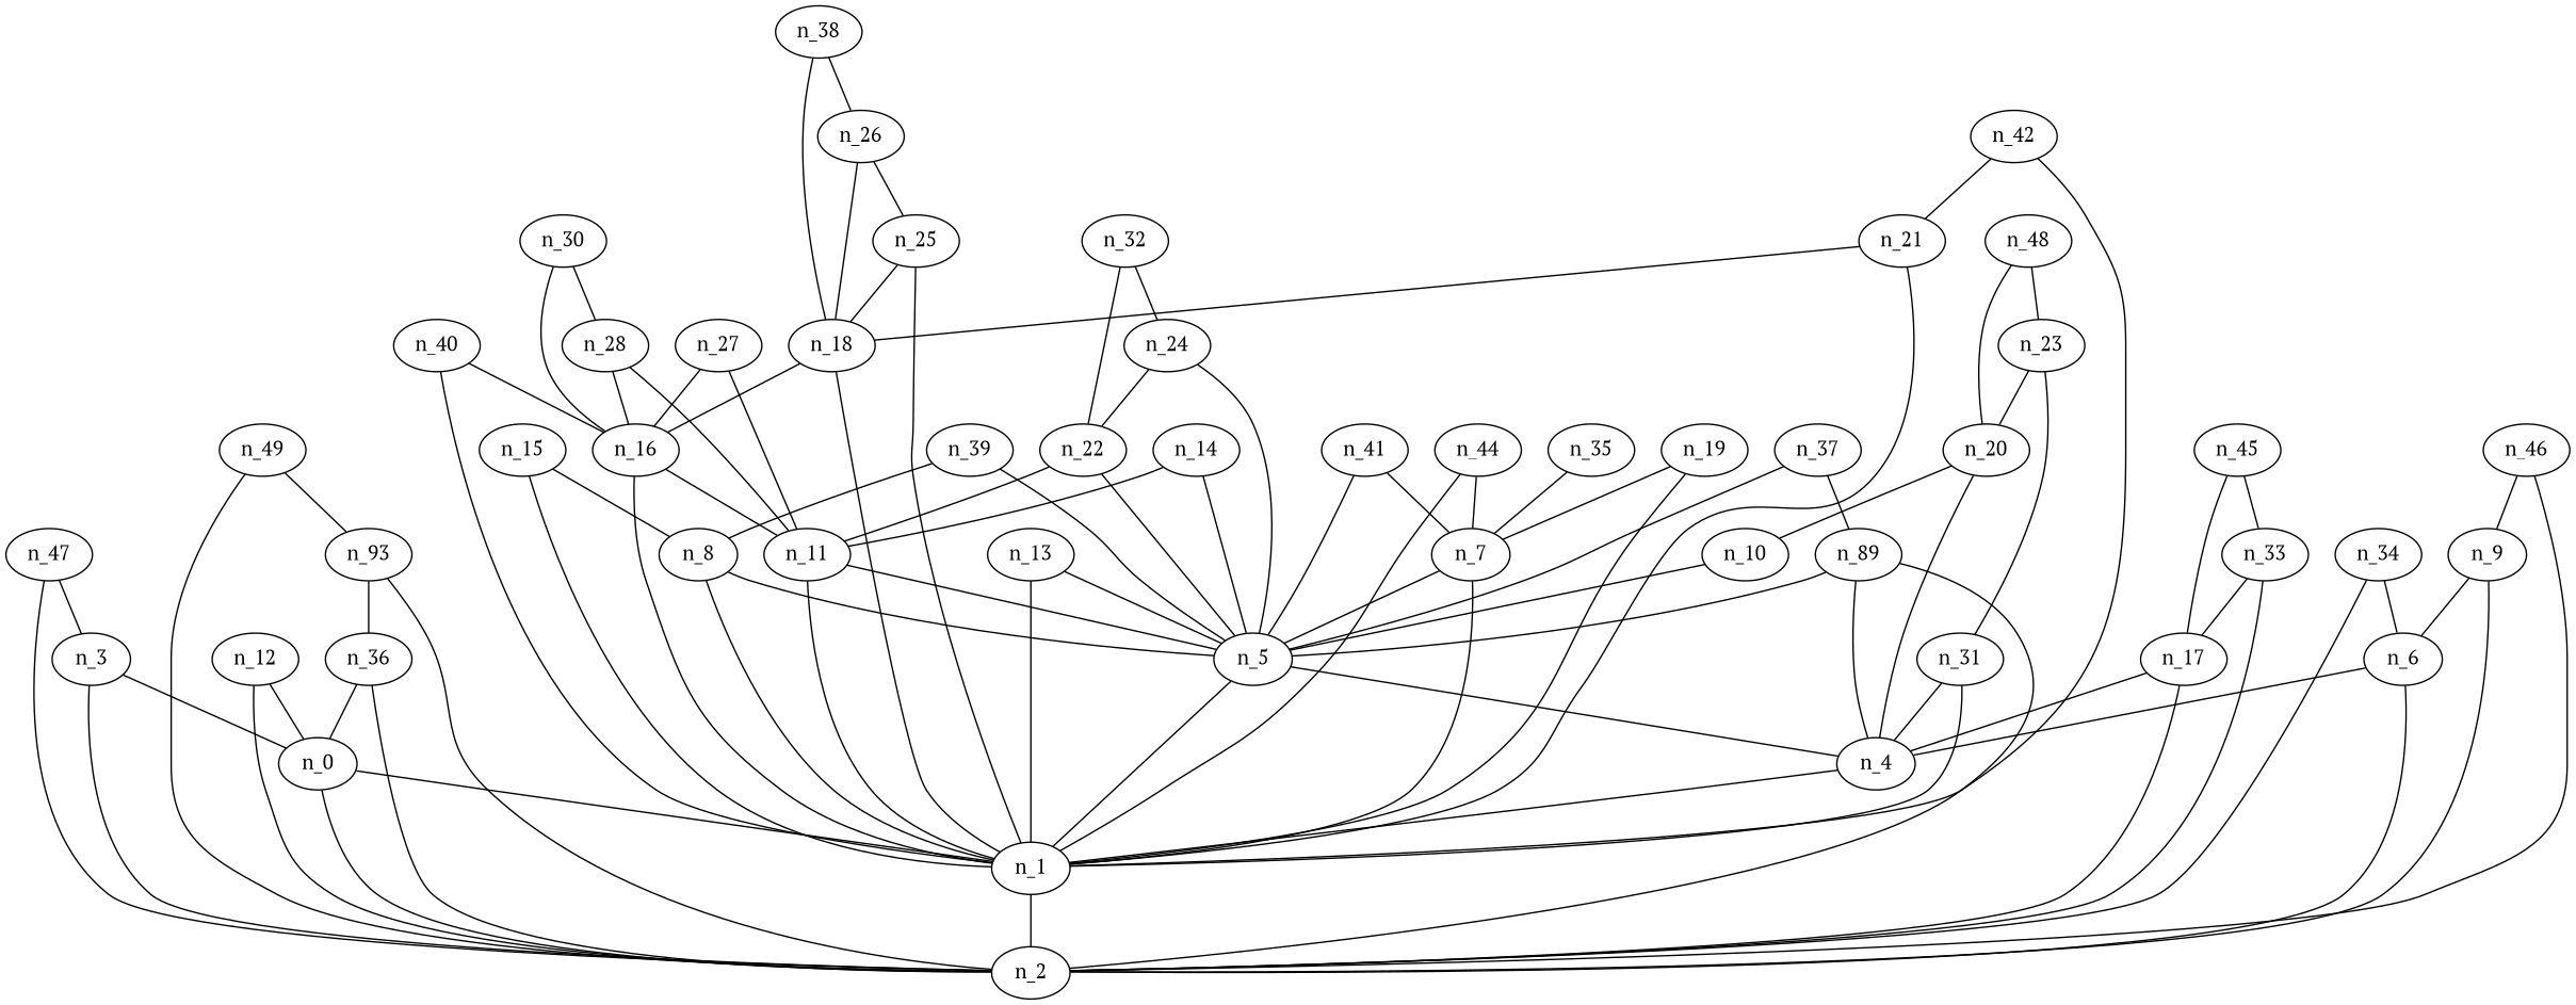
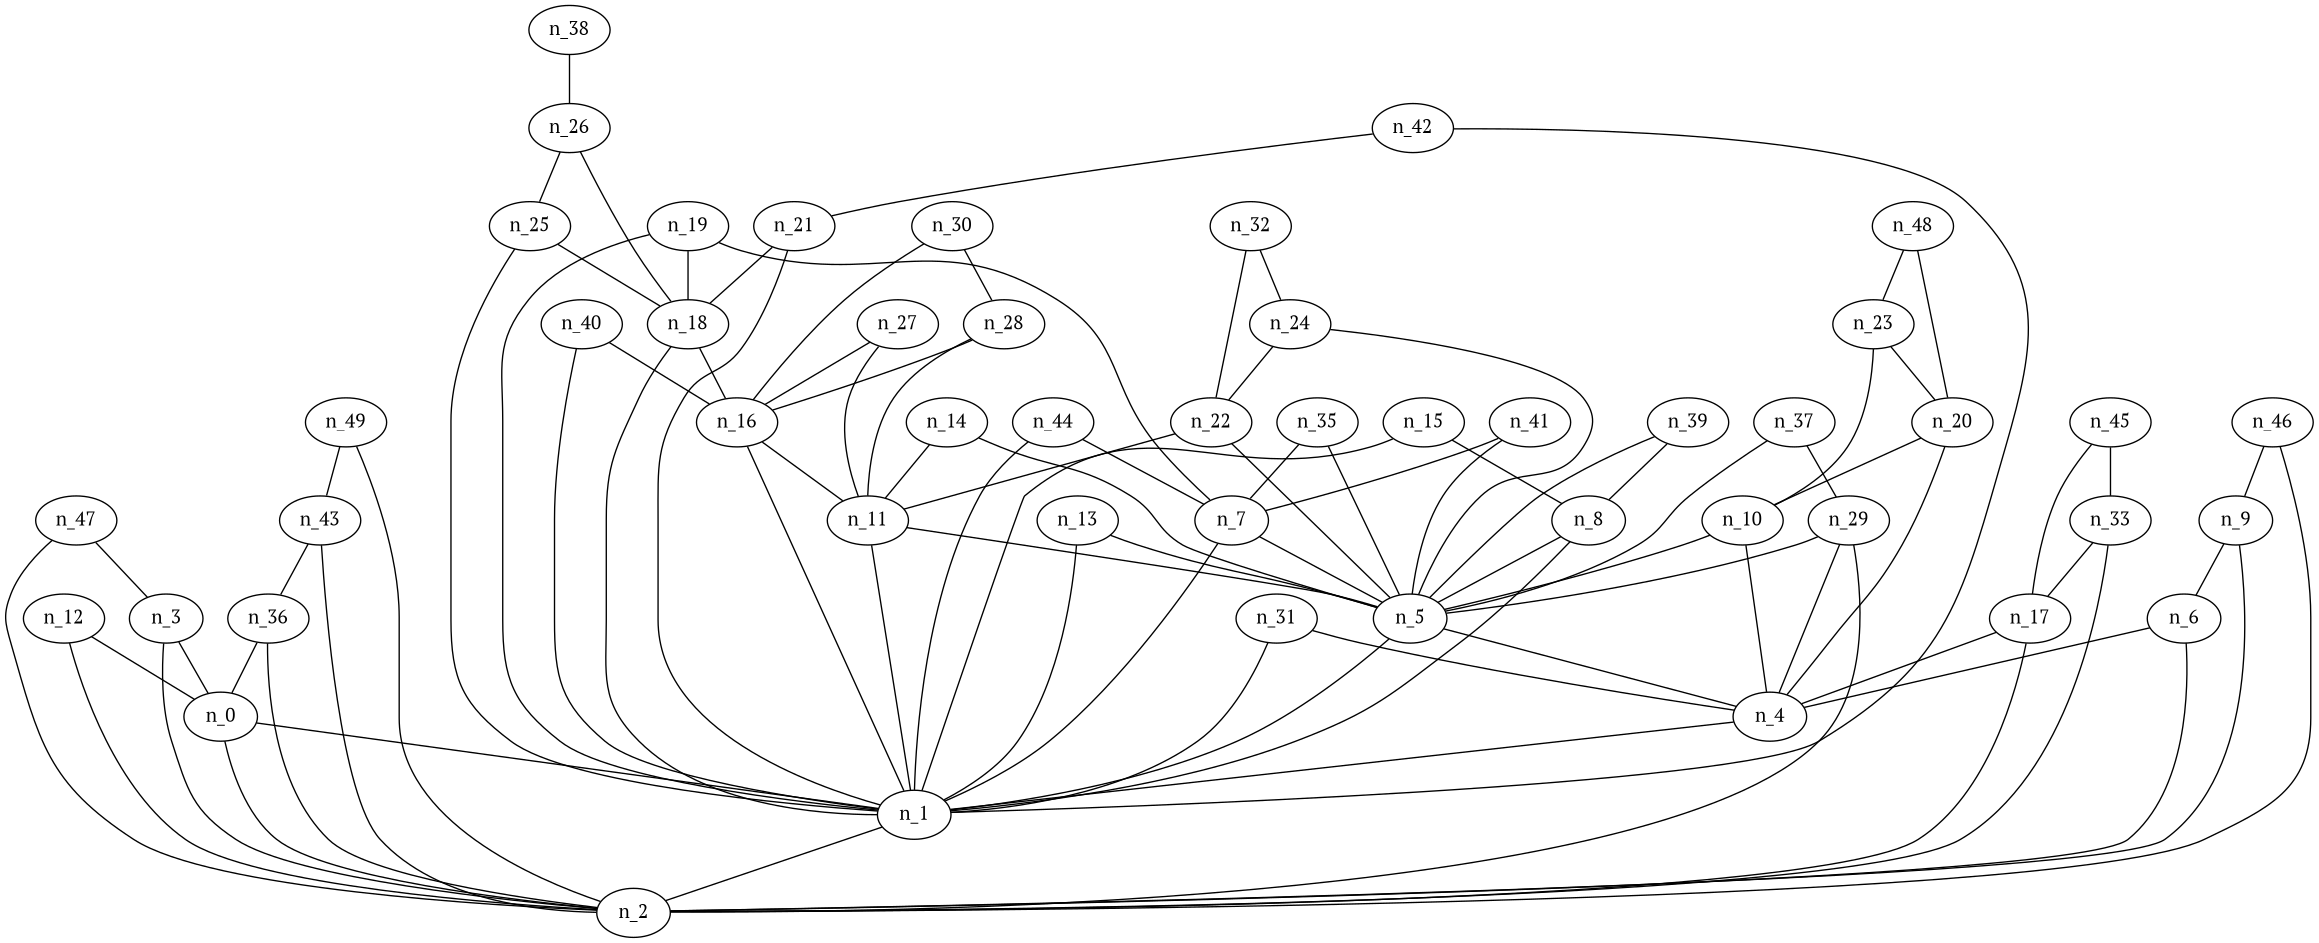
  graph {
    fontname="PT Serif"
    node [fontname="PT Serif"]
    edge [fontname="PT Serif"]
    n_0
    n_1
    n_2
    n_3
    n_4
    n_5
    n_6
    n_7
    n_8
    n_9
    n_10
    n_11
    n_12
    n_13
    n_14
    n_15
    n_16
    n_17
    n_18
    n_19
    n_20
    n_21
    n_22
    n_23
    n_24
    n_25
    n_26
    n_27
    n_28
-   n_29 [label=n_89]
+   n_29
    n_30
    n_31
    n_32
    n_33
-   n_34
    n_35
    n_36
    n_37
    n_38
    n_39
    n_40
    n_41
    n_42
-   n_43 [label=n_93]
+   n_43
    n_44
    n_45
    n_46
    n_47
    n_48
    n_49
    n_0 -- n_1
    n_1 -- n_2
    n_2 -- n_0
    n_3 -- n_0
    n_3 -- n_2
    n_4 -- n_1
    n_5 -- n_1
    n_5 -- n_4
    n_6 -- n_2
    n_6 -- n_4
    n_7 -- n_1
    n_7 -- n_5
    n_8 -- n_1
    n_8 -- n_5
    n_9 -- n_2
    n_9 -- n_6
+   n_10 -- n_4
    n_10 -- n_5
    n_11 -- n_1
    n_11 -- n_5
    n_12 -- n_0
    n_12 -- n_2
    n_13 -- n_1
    n_13 -- n_5
    n_14 -- n_5
    n_14 -- n_11
    n_15 -- n_1
    n_15 -- n_8
    n_16 -- n_1
    n_16 -- n_11
    n_17 -- n_2
    n_17 -- n_4
    n_18 -- n_1
    n_18 -- n_16
    n_19 -- n_1
    n_19 -- n_7
    n_20 -- n_4
    n_20 -- n_10
    n_21 -- n_1
    n_21 -- n_18
    n_22 -- n_5
    n_22 -- n_11
-   n_23 -- n_31
+   n_23 -- n_10
    n_23 -- n_20
    n_24 -- n_5
    n_24 -- n_22
    n_25 -- n_1
    n_25 -- n_18
    n_26 -- n_18
    n_26 -- n_25
    n_27 -- n_11
    n_27 -- n_16
    n_28 -- n_11
    n_28 -- n_16
    n_29 -- n_2
    n_29 -- n_4
    n_29 -- n_5
    n_30 -- n_16
    n_30 -- n_28
    n_31 -- n_1
    n_31 -- n_4
    n_32 -- n_22
    n_32 -- n_24
    n_33 -- n_2
    n_33 -- n_17
-   n_34 -- n_2
-   n_34 -- n_6
+   n_35 -- n_5
    n_35 -- n_7
    n_36 -- n_0
    n_36 -- n_2
    n_37 -- n_5
    n_37 -- n_29
-   n_38 -- n_18
+   n_19 -- n_18
    n_38 -- n_26
    n_39 -- n_5
    n_39 -- n_8
    n_40 -- n_1
    n_40 -- n_16
    n_41 -- n_5
    n_41 -- n_7
    n_42 -- n_1
    n_42 -- n_21
    n_43 -- n_2
    n_43 -- n_36
    n_44 -- n_1
    n_44 -- n_7
    n_45 -- n_17
    n_45 -- n_33
    n_46 -- n_2
    n_46 -- n_9
    n_47 -- n_2
    n_47 -- n_3
    n_48 -- n_20
    n_48 -- n_23
    n_49 -- n_2
    n_49 -- n_43
  }
